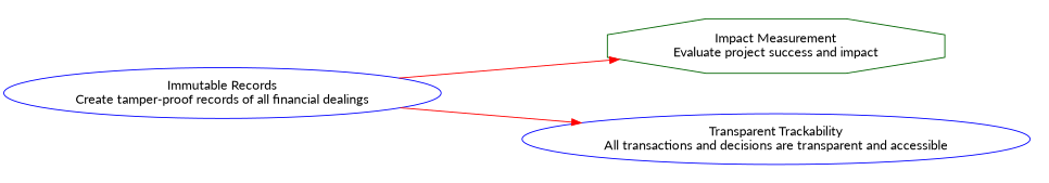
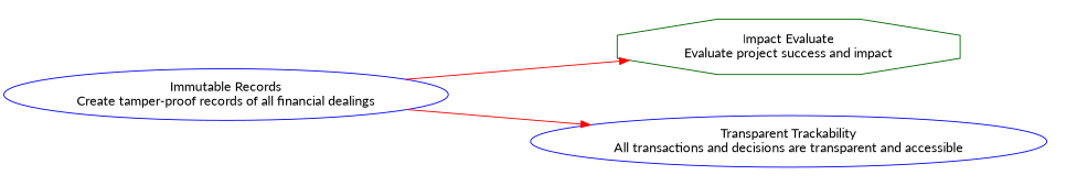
  digraph {
    nodesep=0.6
    rankdir=LR
    ranksep=1.2
    fontname=Lato
    node [shape=ellipse color=blue fontname=Lato]
    edge [color=red fontname=Lato]
-   n1 [label="Impact Measurement\nEvaluate project success and impact" shape=octagon color=darkgreen]
+   n1 [label="Impact Evaluate\nEvaluate project success and impact" shape=octagon color=darkgreen]
    n2 [label="Transparent Trackability\nAll transactions and decisions are transparent and accessible"]
    n3 [label="Immutable Records\nCreate tamper-proof records of all financial dealings"]
    subgraph cluster_1 {
      rank=min
      style=invis
      n1
      n2
    }
    n3 -> n1
    n3 -> n2
  }
